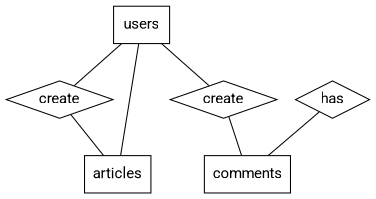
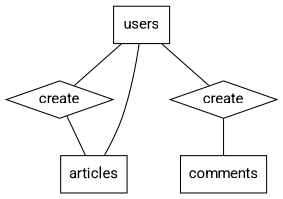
  graph {
    fontname=Roboto
    node [fontname=Roboto shape=box]
    edge [fontname=Roboto]
    n1 [label=users]
    n2 [label=create shape=diamond]
    n3 [label=create shape=diamond]
    n4 [label=articles]
    n5 [label=comments]
-   n6 [label=has shape=diamond]
    n1 -- n2
    n1 -- n3
    n2 -- n4
    n3 -- n5
    n4 -- n1
-   n6 -- n5
  }
